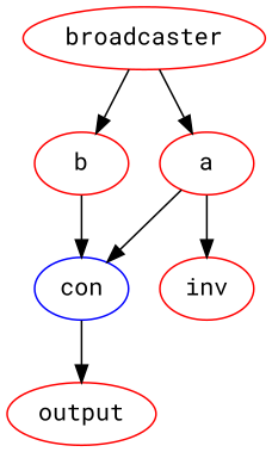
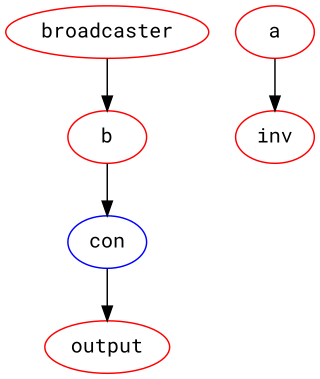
  digraph {
    fontname="Roboto Mono"
    node [color=red fontname="Roboto Mono"]
    edge [fontname="Roboto Mono"]
    con [color=blue]
    a
    inv
    output
    b
    broadcaster
    con -> output
-   a -> con
    a -> inv
    b -> con
-   broadcaster -> a
    broadcaster -> b
  }
